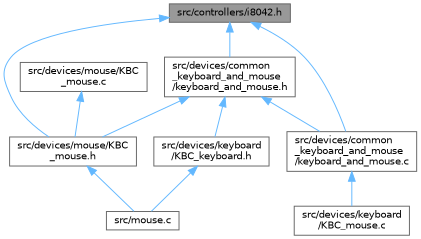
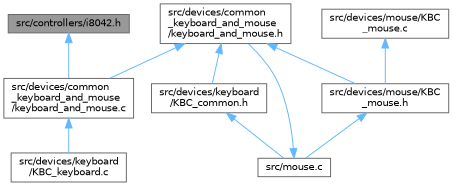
  digraph {
    node [color=grey40 fillcolor=white fontname=Helvetica fontsize=10 shape=box style=filled]
    edge [color=steelblue1 dir=back fontname=Helvetica fontsize=10 labelfontname=Helvetica labelfontsize=10 style=solid]
    n1 [color=gray40 fillcolor=grey60 fontcolor=black height=0.2 label="src/controllers/i8042.h" width=0.4]
    n2 [height=0.2 label="src/devices/common\l_keyboard_and_mouse\l/keyboard_and_mouse.h" width=0.4]
    n3 [height=0.2 label="src/devices/mouse/KBC\l_mouse.h" width=0.4]
    n4 [height=0.2 label="src/devices/common\l_keyboard_and_mouse\l/keyboard_and_mouse.c" width=0.4]
-   n5 [height=0.2 label="src/devices/keyboard\l/KBC_keyboard.h" width=0.4]
+   n5 [height=0.2 label="src/devices/keyboard\l/KBC_common.h" width=0.4]
    n6 [height=0.2 label="src/mouse.c" width=0.4]
-   n7 [height=0.2 label="src/devices/keyboard\l/KBC_mouse.c" width=0.4]
+   n7 [height=0.2 label="src/devices/keyboard\l/KBC_keyboard.c" width=0.4]
    n8 [height=0.2 label="src/devices/mouse/KBC\l_mouse.c" width=0.4]
-   n1 -> n2
-   n1 -> n3
+   n6 -> n2
    n1 -> n4
    n2 -> n3
    n2 -> n4
    n2 -> n5
    n3 -> n6
    n4 -> n7
    n5 -> n6
    n8 -> n3
  }
